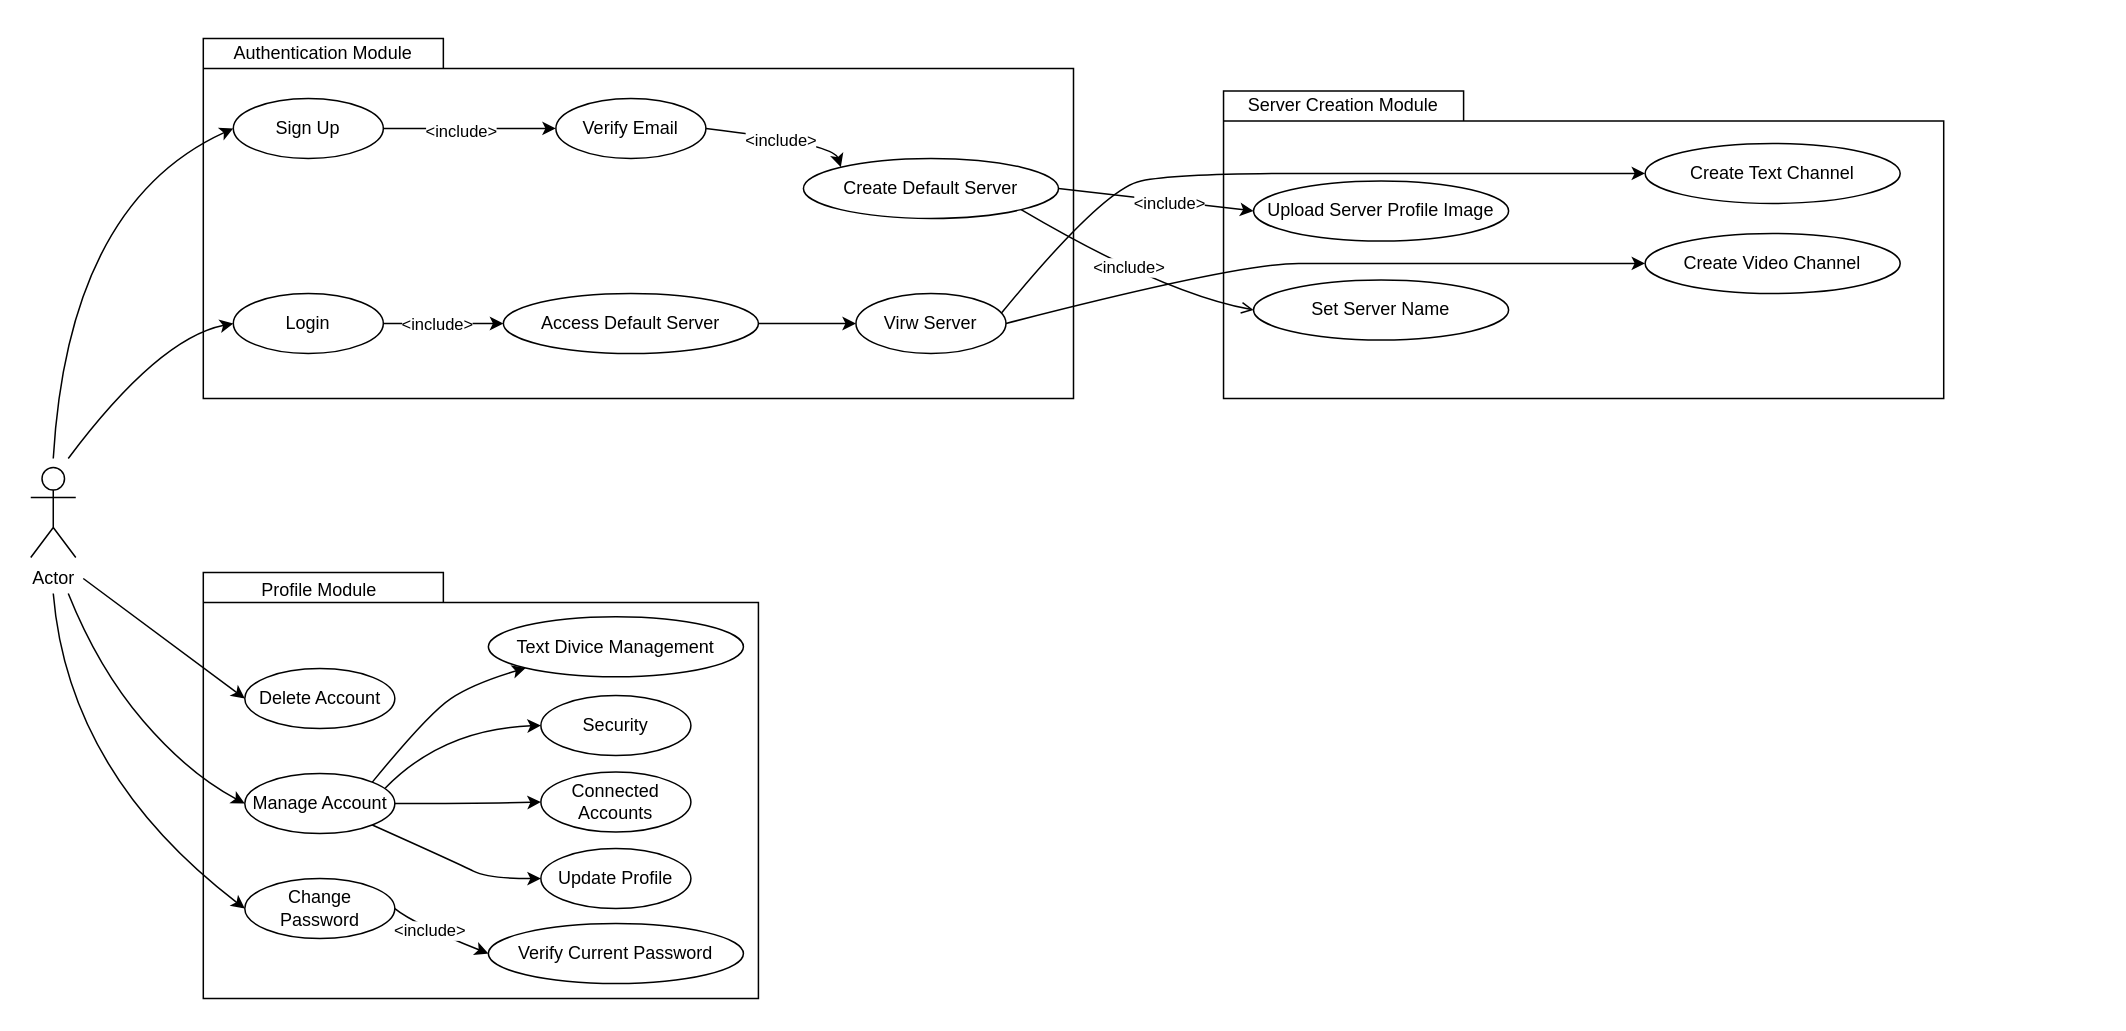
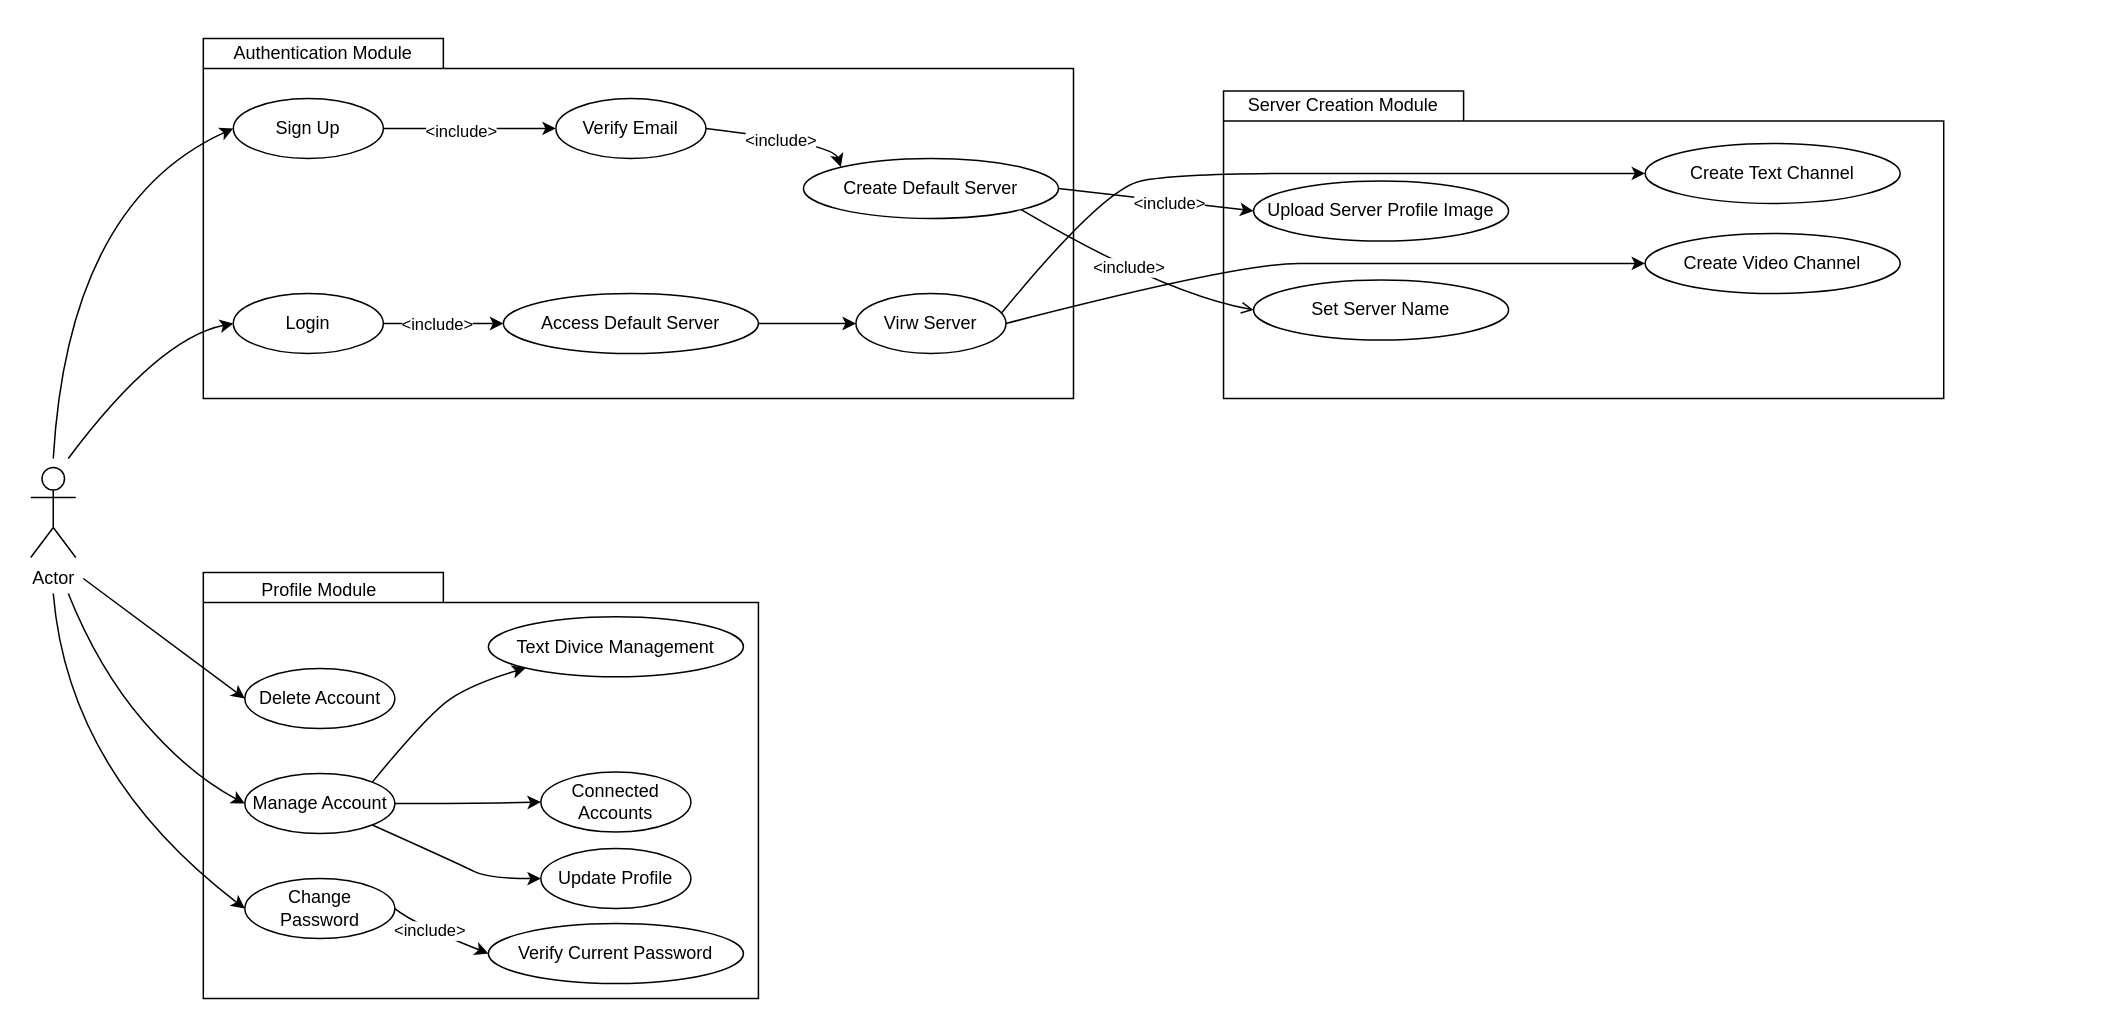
  <mxCell id="0" />
  <mxCell id="1" parent="0" />
  <mxCell id="2" value="" style="group" vertex="1" connectable="0" parent="1"><mxGeometry x="135" y="20" width="580" height="245" as="geometry" /></mxCell>
  <mxCell id="3" value="" style="shape=folder;fontStyle=1;spacingTop=10;tabWidth=160;tabHeight=20;tabPosition=left;html=1;whiteSpace=wrap;" vertex="1" parent="2"><mxGeometry y="5" width="580" height="240" as="geometry" /></mxCell>
  <mxCell id="4" value="Authentication Module" style="text;html=1;align=center;verticalAlign=middle;whiteSpace=wrap;rounded=0;" vertex="1" parent="2"><mxGeometry x="10" width="140" height="30" as="geometry" /></mxCell>
  <mxCell id="5" value="Actor" style="shape=umlActor;verticalLabelPosition=bottom;verticalAlign=top;html=1;" vertex="1" parent="1"><mxGeometry x="20" y="311" width="30" height="60" as="geometry" /></mxCell>
  <mxCell id="6" style="edgeStyle=orthogonalEdgeStyle;rounded=0;orthogonalLoop=1;jettySize=auto;html=1;exitX=1;exitY=0.5;exitDx=0;exitDy=0;" edge="1" parent="1" source="8" target="12"><mxGeometry relative="1" as="geometry" /></mxCell>
  <mxCell id="7" value="&amp;lt;include&amp;gt;" style="edgeLabel;html=1;align=center;verticalAlign=middle;resizable=0;points=[];" vertex="1" connectable="0" parent="6"><mxGeometry x="-0.107" y="-1" relative="1" as="geometry"><mxPoint as="offset" /></mxGeometry></mxCell>
  <mxCell id="8" value="Sign Up" style="ellipse;whiteSpace=wrap;html=1;align=center;" vertex="1" parent="1"><mxGeometry x="155" y="65" width="100" height="40" as="geometry" /></mxCell>
  <mxCell id="9" style="edgeStyle=orthogonalEdgeStyle;rounded=0;orthogonalLoop=1;jettySize=auto;html=1;exitX=1;exitY=0.5;exitDx=0;exitDy=0;entryX=0;entryY=0.5;entryDx=0;entryDy=0;" edge="1" parent="1" source="11" target="15"><mxGeometry relative="1" as="geometry" /></mxCell>
  <mxCell id="10" value="&amp;lt;include&amp;gt;" style="edgeLabel;html=1;align=center;verticalAlign=middle;resizable=0;points=[];" vertex="1" connectable="0" parent="9"><mxGeometry x="-0.128" relative="1" as="geometry"><mxPoint as="offset" /></mxGeometry></mxCell>
  <mxCell id="11" value="Login" style="ellipse;whiteSpace=wrap;html=1;align=center;" vertex="1" parent="1"><mxGeometry x="155" y="195" width="100" height="40" as="geometry" /></mxCell>
  <mxCell id="12" value="Verify Email" style="ellipse;whiteSpace=wrap;html=1;align=center;" vertex="1" parent="1"><mxGeometry x="370" y="65" width="100" height="40" as="geometry" /></mxCell>
  <mxCell id="13" value="Create Default Server" style="ellipse;whiteSpace=wrap;html=1;align=center;" vertex="1" parent="1"><mxGeometry x="535" width="170" height="40" as="geometry" y="105" /></mxCell>
  <mxCell id="14" style="edgeStyle=orthogonalEdgeStyle;rounded=0;orthogonalLoop=1;jettySize=auto;html=1;exitX=1;exitY=0.5;exitDx=0;exitDy=0;" edge="1" parent="1" source="15" target="16"><mxGeometry relative="1" as="geometry" /></mxCell>
  <mxCell id="15" value="Access Default Server" style="ellipse;whiteSpace=wrap;html=1;align=center;" vertex="1" parent="1"><mxGeometry x="335" y="195" width="170" height="40" as="geometry" /></mxCell>
  <mxCell id="16" value="Virw Server" style="ellipse;whiteSpace=wrap;html=1;align=center;" vertex="1" parent="1"><mxGeometry x="570" y="195" width="100" height="40" as="geometry" /></mxCell>
  <mxCell id="17" value="" style="curved=1;endArrow=classic;html=1;rounded=0;exitX=1;exitY=0.5;exitDx=0;exitDy=0;entryX=0;entryY=0;entryDx=0;entryDy=0;" edge="1" parent="1" source="12" target="13"><mxGeometry width="50" height="50" relative="1" as="geometry"><mxPoint x="425" y="165" as="sourcePoint" /><mxPoint x="475" y="115" as="targetPoint" /><Array as="points"><mxPoint x="555" y="95" /></Array></mxGeometry></mxCell>
  <mxCell id="18" value="&amp;lt;include&amp;gt;" style="edgeLabel;html=1;align=center;verticalAlign=middle;resizable=0;points=[];" vertex="1" connectable="0" parent="17"><mxGeometry x="-0.016" y="-2" relative="1" as="geometry"><mxPoint as="offset" /></mxGeometry></mxCell>
  <mxCell id="19" value="" style="group" vertex="1" connectable="0" parent="1"><mxGeometry x="135" y="375" width="370" height="290" as="geometry" /></mxCell>
  <mxCell id="20" value="" style="shape=folder;fontStyle=1;spacingTop=10;tabWidth=160;tabHeight=20;tabPosition=left;html=1;whiteSpace=wrap;" vertex="1" parent="19"><mxGeometry y="5.92" width="370" height="284.08" as="geometry" /></mxCell>
  <mxCell id="21" value="Profile Module" style="text;html=1;align=center;verticalAlign=middle;whiteSpace=wrap;rounded=0;" vertex="1" parent="19"><mxGeometry x="34.207" width="86.897" height="35.51" as="geometry" /></mxCell>
  <mxCell id="22" value="Connected Accounts" style="ellipse;whiteSpace=wrap;html=1;align=center;" vertex="1" parent="19"><mxGeometry x="225" y="139" width="100" height="40" as="geometry" /></mxCell>
- <mxCell id="23" value="Security" style="ellipse;whiteSpace=wrap;html=1;align=center;" vertex="1" parent="19"><mxGeometry x="225" y="88" width="100" height="40" as="geometry" /></mxCell>
  <mxCell id="24" value="Text Divice Management" style="ellipse;whiteSpace=wrap;html=1;align=center;" vertex="1" parent="19"><mxGeometry x="190" y="35.51" width="170" height="40" as="geometry" /></mxCell>
  <mxCell id="25" value="Delete Account" style="ellipse;whiteSpace=wrap;html=1;align=center;" vertex="1" parent="19"><mxGeometry x="27.66" y="70" width="100" height="40" as="geometry" /></mxCell>
  <mxCell id="26" value="Manage Account" style="ellipse;whiteSpace=wrap;html=1;align=center;" vertex="1" parent="19"><mxGeometry x="27.66" y="140" width="100" height="40" as="geometry" /></mxCell>
  <mxCell id="27" value="Change Password" style="ellipse;whiteSpace=wrap;html=1;align=center;" vertex="1" parent="19"><mxGeometry x="27.66" y="210" width="100" height="40" as="geometry" /></mxCell>
  <mxCell id="28" value="Update Profile" style="ellipse;whiteSpace=wrap;html=1;align=center;" vertex="1" parent="19"><mxGeometry x="225" y="190" width="100" height="40" as="geometry" /></mxCell>
  <mxCell id="29" value="" style="curved=1;endArrow=classic;html=1;rounded=0;entryX=0;entryY=1;entryDx=0;entryDy=0;exitX=1;exitY=0;exitDx=0;exitDy=0;" edge="1" parent="19" source="26" target="24"><mxGeometry width="50" height="50" relative="1" as="geometry"><mxPoint x="180" y="180" as="sourcePoint" /><mxPoint x="230" y="130" as="targetPoint" /><Array as="points"><mxPoint x="150" y="100" /><mxPoint x="180" y="80" /></Array></mxGeometry></mxCell>
- <mxCell id="30" value="" style="curved=1;endArrow=classic;html=1;rounded=0;exitX=0.935;exitY=0.244;exitDx=0;exitDy=0;entryX=0;entryY=0.5;entryDx=0;entryDy=0;exitPerimeter=0;" edge="1" parent="19" source="26" target="23"><mxGeometry width="50" height="50" relative="1" as="geometry"><mxPoint x="180" y="210" as="sourcePoint" /><mxPoint x="230" y="160" as="targetPoint" /><Array as="points"><mxPoint x="160" y="110" /></Array></mxGeometry></mxCell>
  <mxCell id="31" value="" style="curved=1;endArrow=classic;html=1;rounded=0;exitX=1;exitY=0.5;exitDx=0;exitDy=0;entryX=0;entryY=0.5;entryDx=0;entryDy=0;" edge="1" parent="19" source="26" target="22"><mxGeometry width="50" height="50" relative="1" as="geometry"><mxPoint x="180" y="210" as="sourcePoint" /><mxPoint x="230" y="160" as="targetPoint" /><Array as="points"><mxPoint x="190" y="160" /></Array></mxGeometry></mxCell>
  <mxCell id="32" value="" style="curved=1;endArrow=classic;html=1;rounded=0;exitX=1;exitY=1;exitDx=0;exitDy=0;entryX=0;entryY=0.5;entryDx=0;entryDy=0;" edge="1" parent="19" source="26" target="28"><mxGeometry width="50" height="50" relative="1" as="geometry"><mxPoint x="140" y="210" as="sourcePoint" /><mxPoint x="190" y="160" as="targetPoint" /><Array as="points"><mxPoint x="170" y="200" /><mxPoint x="190" y="210" /></Array></mxGeometry></mxCell>
  <mxCell id="33" value="Verify Current Password" style="ellipse;whiteSpace=wrap;html=1;align=center;" vertex="1" parent="1"><mxGeometry x="325" y="615" width="170" height="40" as="geometry" /></mxCell>
  <mxCell id="34" value="" style="curved=1;endArrow=classic;html=1;rounded=0;entryX=0;entryY=0.5;entryDx=0;entryDy=0;" edge="1" parent="1" target="25"><mxGeometry width="50" height="50" relative="1" as="geometry"><mxPoint x="55" y="385" as="sourcePoint" /><mxPoint x="185" y="505" as="targetPoint" /><Array as="points" /></mxGeometry></mxCell>
  <mxCell id="35" value="" style="curved=1;endArrow=classic;html=1;rounded=0;entryX=0;entryY=0.5;entryDx=0;entryDy=0;" edge="1" parent="1" target="26"><mxGeometry width="50" height="50" relative="1" as="geometry"><mxPoint x="45" y="395" as="sourcePoint" /><mxPoint x="185" y="505" as="targetPoint" /><Array as="points"><mxPoint x="65" y="445" /><mxPoint x="125" y="515" /></Array></mxGeometry></mxCell>
  <mxCell id="36" value="" style="curved=1;endArrow=classic;html=1;rounded=0;entryX=0;entryY=0.5;entryDx=0;entryDy=0;" edge="1" parent="1" target="27"><mxGeometry width="50" height="50" relative="1" as="geometry"><mxPoint x="35" y="395" as="sourcePoint" /><mxPoint x="145" y="455" as="targetPoint" /><Array as="points"><mxPoint x="45" y="515" /></Array></mxGeometry></mxCell>
  <mxCell id="37" value="" style="curved=1;endArrow=classic;html=1;rounded=0;exitX=1;exitY=0.5;exitDx=0;exitDy=0;entryX=0;entryY=0.5;entryDx=0;entryDy=0;" edge="1" parent="1" source="27" target="33"><mxGeometry width="50" height="50" relative="1" as="geometry"><mxPoint x="405" y="505" as="sourcePoint" /><mxPoint x="455" y="455" as="targetPoint" /><Array as="points"><mxPoint x="275" y="615" /></Array></mxGeometry></mxCell>
  <mxCell id="38" value="&amp;lt;include&amp;gt;" style="edgeLabel;html=1;align=center;verticalAlign=middle;resizable=0;points=[];" vertex="1" connectable="0" parent="37"><mxGeometry x="-0.227" relative="1" as="geometry"><mxPoint as="offset" /></mxGeometry></mxCell>
  <mxCell id="39" value="" style="curved=1;endArrow=classic;html=1;rounded=0;entryX=0;entryY=0.5;entryDx=0;entryDy=0;" edge="1" parent="1" target="8"><mxGeometry width="50" height="50" relative="1" as="geometry"><mxPoint x="35" y="305" as="sourcePoint" /><mxPoint x="415" y="265" as="targetPoint" /><Array as="points"><mxPoint x="45" y="135" /></Array></mxGeometry></mxCell>
  <mxCell id="40" value="" style="curved=1;endArrow=classic;html=1;rounded=0;entryX=0;entryY=0.5;entryDx=0;entryDy=0;" edge="1" parent="1" target="11"><mxGeometry width="50" height="50" relative="1" as="geometry"><mxPoint x="45" y="305" as="sourcePoint" /><mxPoint x="415" y="265" as="targetPoint" /><Array as="points"><mxPoint x="105" y="225" /></Array></mxGeometry></mxCell>
  <mxCell id="41" value="" style="group" vertex="1" connectable="0" parent="1"><mxGeometry x="815" y="55" width="580" height="245" as="geometry" /></mxCell>
  <mxCell id="42" value="" style="shape=folder;fontStyle=1;spacingTop=10;tabWidth=160;tabHeight=20;tabPosition=left;html=1;whiteSpace=wrap;" vertex="1" parent="41"><mxGeometry y="5" width="480" height="205" as="geometry" /></mxCell>
  <mxCell id="43" value="Server Creation Module" style="text;html=1;align=center;verticalAlign=middle;whiteSpace=wrap;rounded=0;" vertex="1" parent="41"><mxGeometry x="10" width="140" height="30" as="geometry" /></mxCell>
  <mxCell id="44" value="Upload Server Profile Image" style="ellipse;whiteSpace=wrap;html=1;align=center;" vertex="1" parent="41"><mxGeometry x="20" y="65" width="170" height="40" as="geometry" /></mxCell>
  <mxCell id="45" value="Create Text Channel" style="ellipse;whiteSpace=wrap;html=1;align=center;" vertex="1" parent="41"><mxGeometry x="281" y="40" width="170" height="40" as="geometry" /></mxCell>
  <mxCell id="46" value="Create Video Channel" style="ellipse;whiteSpace=wrap;html=1;align=center;" vertex="1" parent="41"><mxGeometry x="281" y="100" width="170" height="40" as="geometry" /></mxCell>
  <mxCell id="47" value="Set Server Name" style="ellipse;whiteSpace=wrap;html=1;align=center;" vertex="1" parent="41"><mxGeometry x="20" y="131" width="170" height="40" as="geometry" /></mxCell>
  <mxCell id="48" value="" style="curved=1;endArrow=classic;html=1;rounded=0;exitX=1;exitY=0.5;exitDx=0;exitDy=0;entryX=0;entryY=0.5;entryDx=0;entryDy=0;" edge="1" parent="1" source="13" target="44"><mxGeometry width="50" height="50" relative="1" as="geometry"><mxPoint x="885" y="185" as="sourcePoint" /><mxPoint x="855" y="125" as="targetPoint" /><Array as="points" /></mxGeometry></mxCell>
  <mxCell id="49" value="&amp;lt;include&amp;gt;" style="edgeLabel;html=1;align=center;verticalAlign=middle;resizable=0;points=[];" vertex="1" connectable="0" parent="48"><mxGeometry x="0.124" y="-1" relative="1" as="geometry"><mxPoint as="offset" /></mxGeometry></mxCell>
  <mxCell id="50" value="" style="curved=1;endArrow=open;html=1;rounded=0;exitX=1;exitY=1;exitDx=0;exitDy=0;entryX=0;entryY=0.5;entryDx=0;entryDy=0;" edge="1" parent="1" source="13" target="47"><mxGeometry width="50" height="50" relative="1" as="geometry"><mxPoint x="885" y="185" as="sourcePoint" /><mxPoint x="935" y="135" as="targetPoint" /><Array as="points"><mxPoint x="775" y="195" /></Array></mxGeometry></mxCell>
  <mxCell id="51" value="&amp;lt;include&amp;gt;" style="edgeLabel;html=1;align=center;verticalAlign=middle;resizable=0;points=[];" vertex="1" connectable="0" parent="50"><mxGeometry x="-0.057" y="3" relative="1" as="geometry"><mxPoint as="offset" /></mxGeometry></mxCell>
  <mxCell id="52" value="" style="curved=1;endArrow=classic;html=1;rounded=0;exitX=0.97;exitY=0.327;exitDx=0;exitDy=0;entryX=0;entryY=0.5;entryDx=0;entryDy=0;exitPerimeter=0;" edge="1" parent="1" source="16" target="45"><mxGeometry width="50" height="50" relative="1" as="geometry"><mxPoint x="905" y="145" as="sourcePoint" /><mxPoint x="955" y="95" as="targetPoint" /><Array as="points"><mxPoint x="735" y="125" /><mxPoint x="785" y="115" /><mxPoint x="955" y="115" /><mxPoint x="1045" y="115" /></Array></mxGeometry></mxCell>
  <mxCell id="53" value="" style="curved=1;endArrow=classic;html=1;rounded=0;exitX=1;exitY=0.5;exitDx=0;exitDy=0;entryX=0;entryY=0.5;entryDx=0;entryDy=0;" edge="1" parent="1" source="16" target="46"><mxGeometry width="50" height="50" relative="1" as="geometry"><mxPoint x="895" y="175" as="sourcePoint" /><mxPoint x="945" y="125" as="targetPoint" /><Array as="points"><mxPoint x="825" y="175" /><mxPoint x="905" y="175" /><mxPoint x="985" y="175" /><mxPoint x="1015" y="175" /><mxPoint x="1045" y="175" /></Array></mxGeometry></mxCell>
